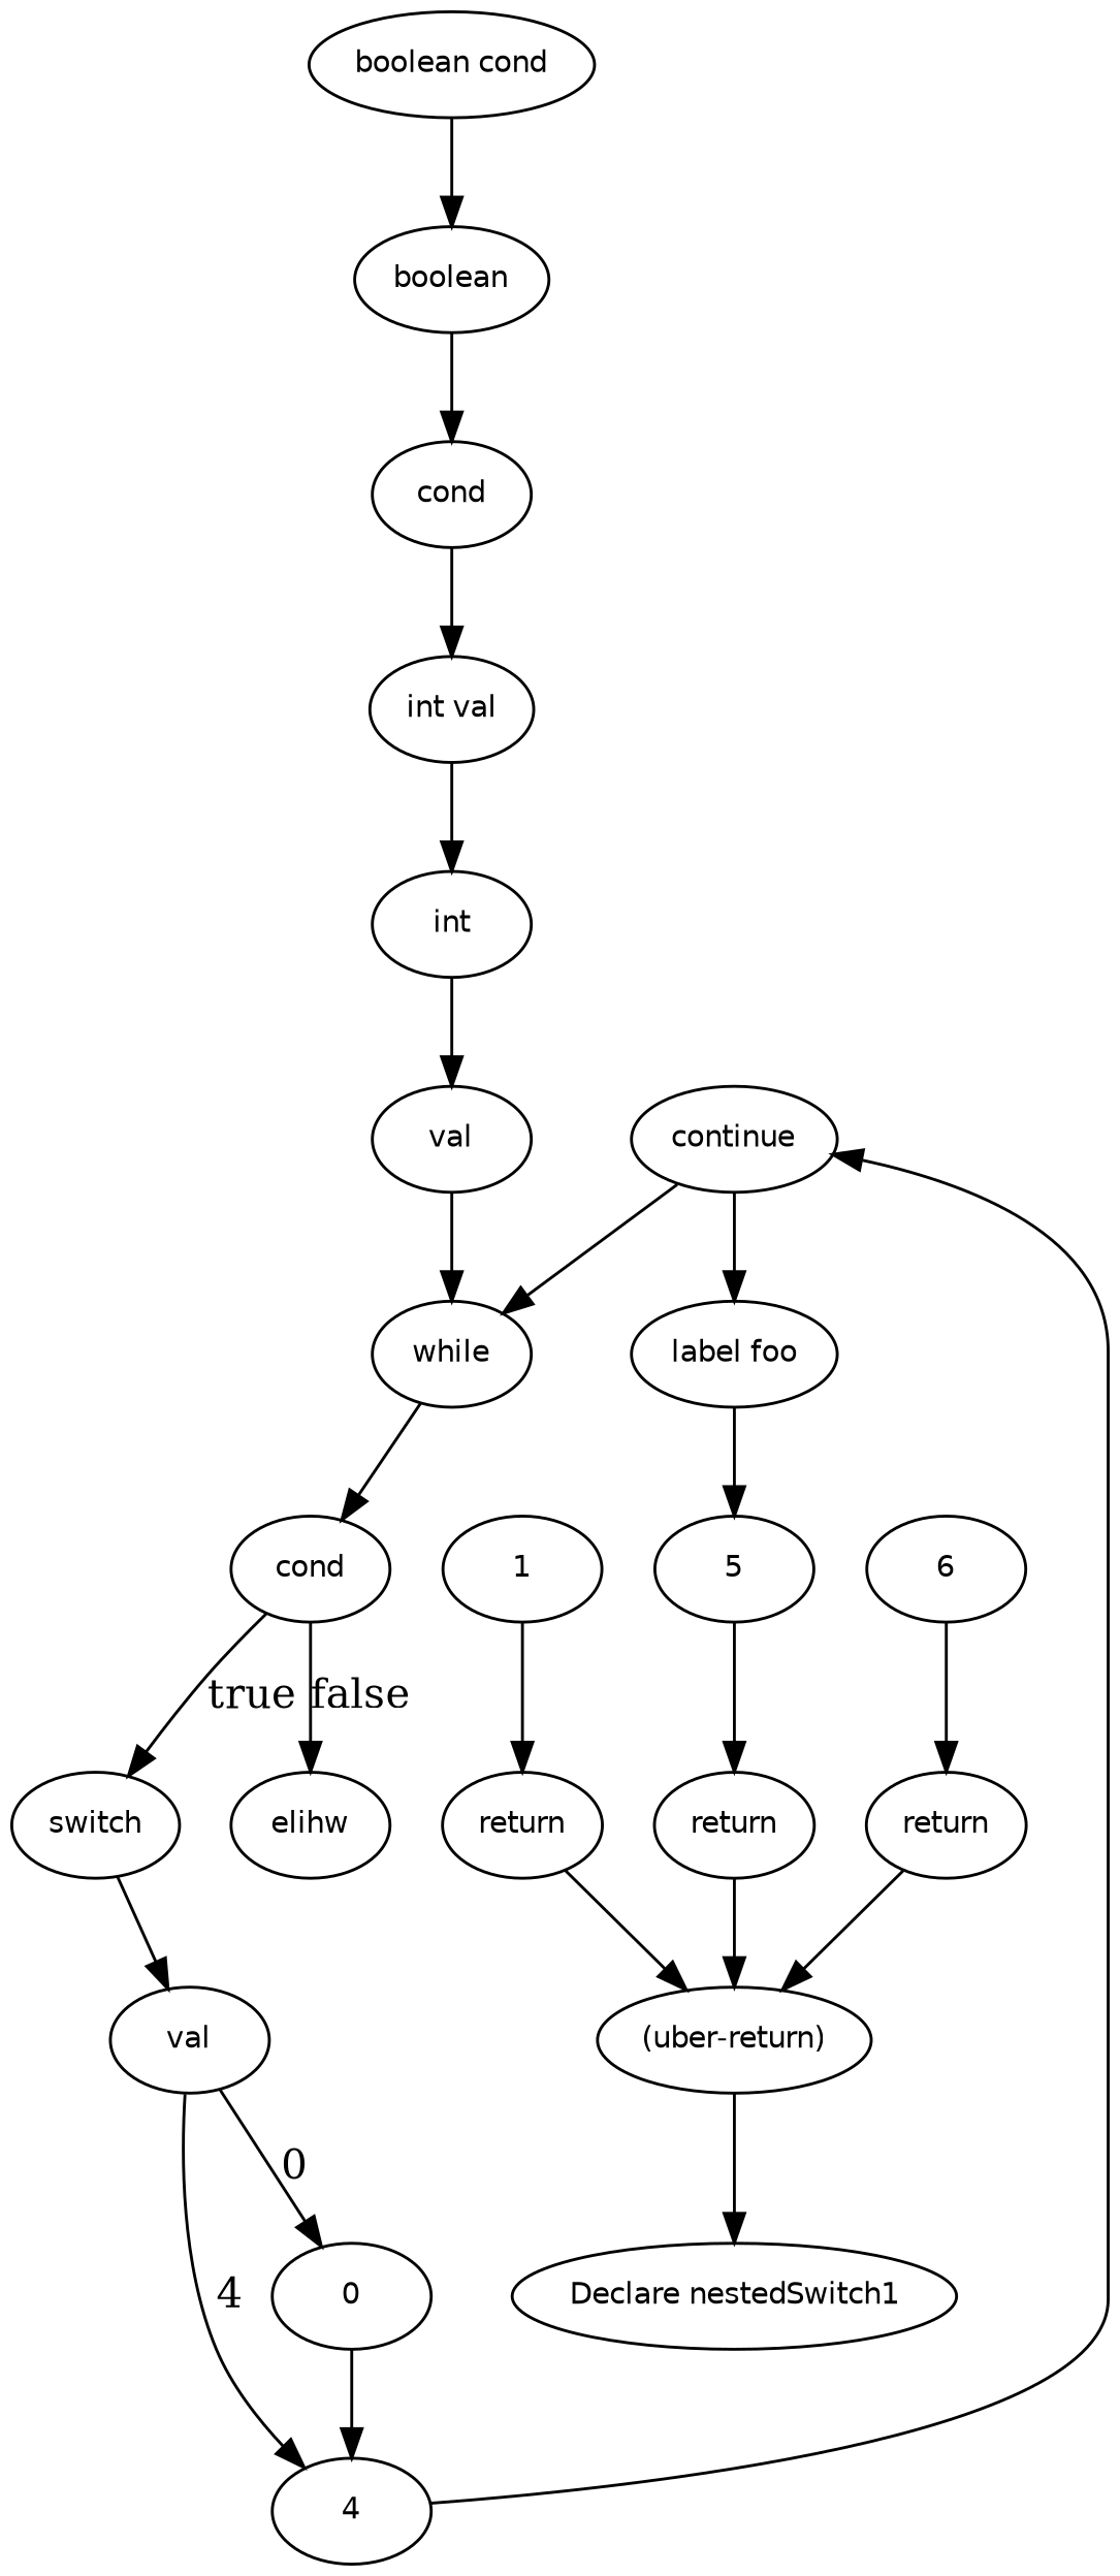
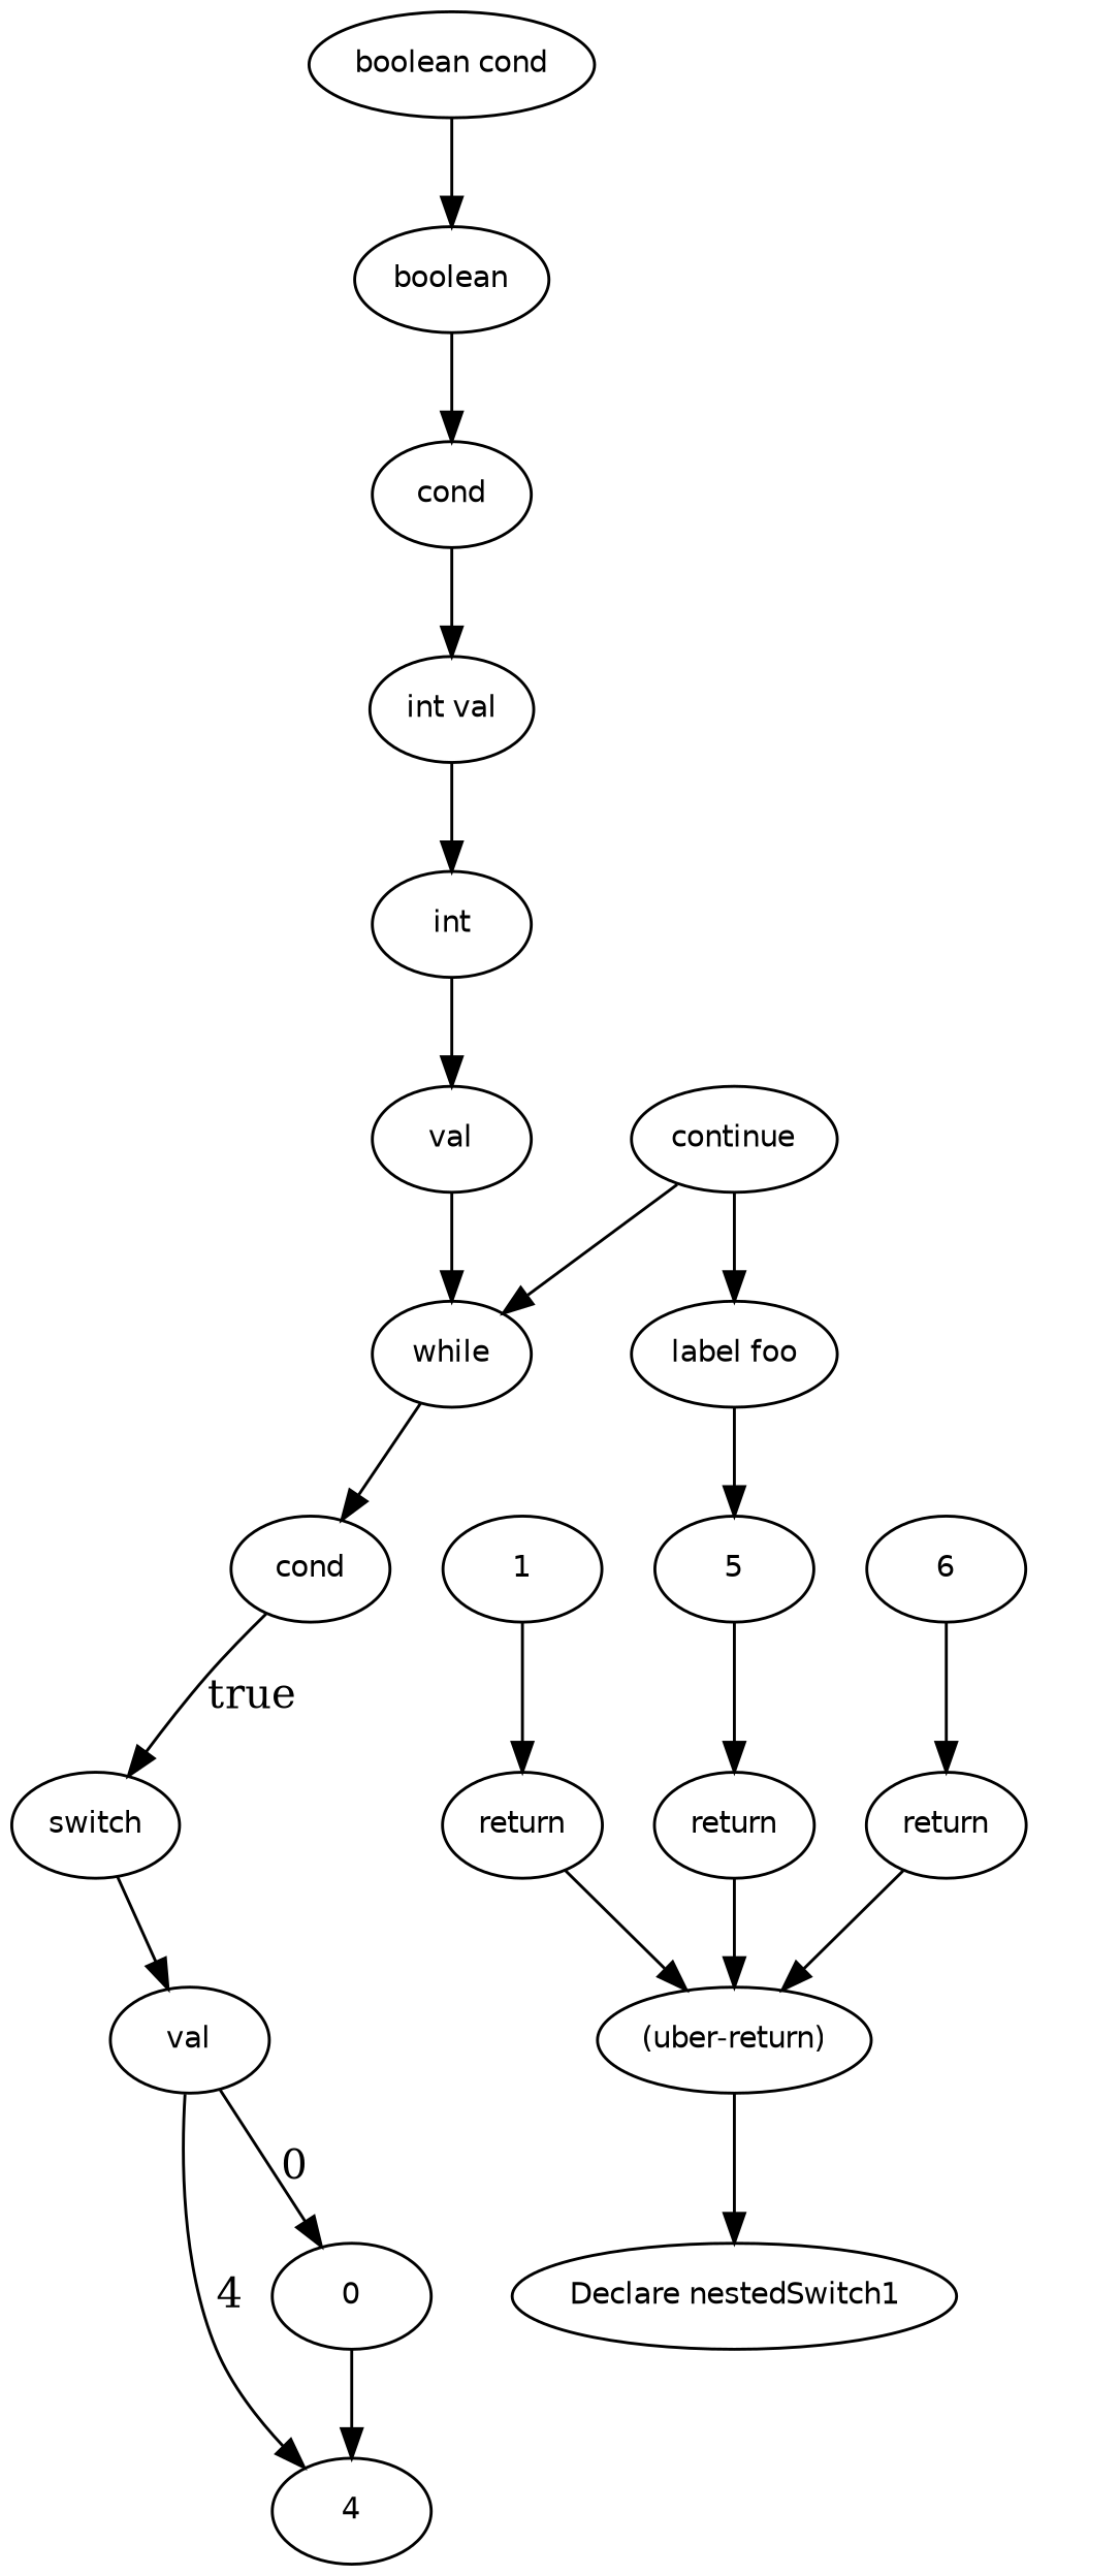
  digraph {
    node [fontname=Helvetica fontsize=10]
    n1 [label=5]
    n2 [label=return]
    n3 [label="(uber-return)"]
    n4 [label="Declare nestedSwitch1"]
    n5 [label=6]
    n6 [label=return]
    n7 [label=val]
    n8 [label=4]
    n9 [label=0]
    n10 [label=continue]
    n11 [label=switch]
    n12 [label=cond]
-   n13 [label=elihw]
    n14 [label="label foo"]
    n15 [label=while]
    n16 [label=val]
    n17 [label=int]
    n18 [label="int val"]
    n19 [label=cond]
    n20 [label=boolean]
    n21 [label="boolean cond"]
    n22 [label=1]
    n23 [label=return]
    n1 -> n2
    n2 -> n3
    n3 -> n4
    n5 -> n6
    n6 -> n3
    n7 -> n8 [label=4]
    n7 -> n9 [label=0]
-   n8 -> n10
    n9 -> n8
    n10 -> n14
    n10 -> n15
    n11 -> n7
    n12 -> n11 [label=true]
-   n12 -> n13 [label=false]
    n14 -> n1
    n15 -> n12
    n16 -> n15
    n17 -> n16
    n18 -> n17
    n19 -> n18
    n20 -> n19
    n21 -> n20
    n22 -> n23
    n23 -> n3
  }
